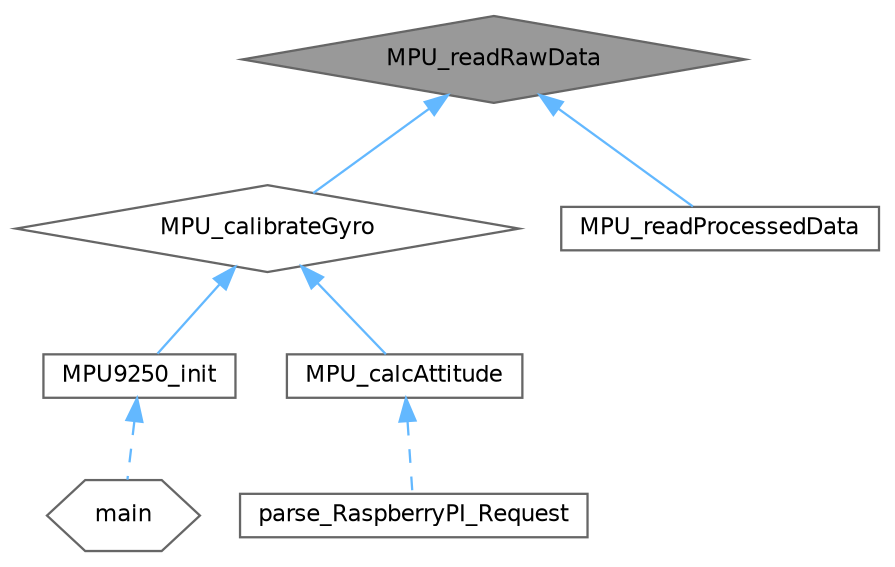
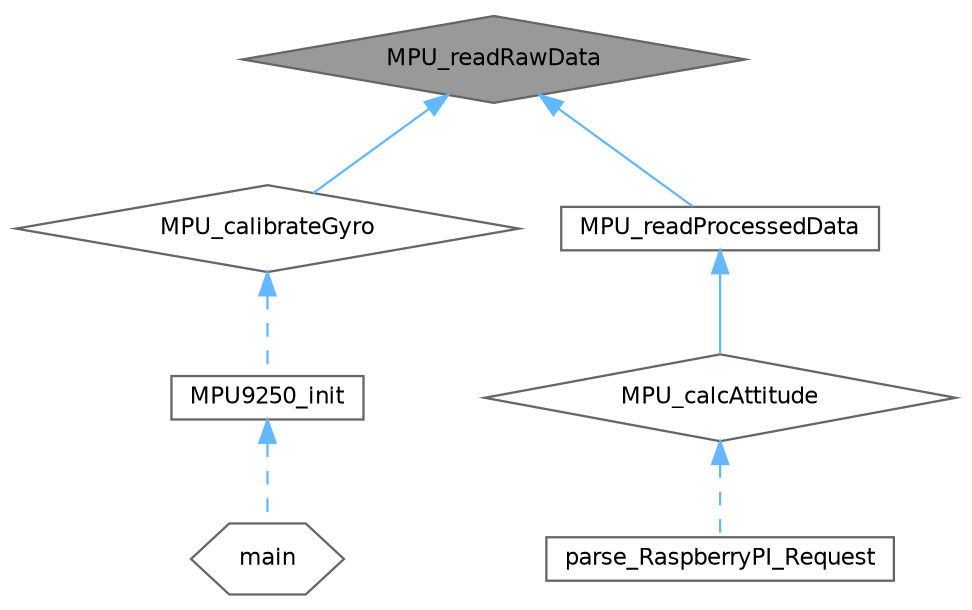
  digraph {
    rankdir=TB
    node [color=grey40 fillcolor=white fontname=Helvetica fontsize=10 shape=diamond style=filled]
    edge [color=steelblue1 dir=back fontname=Helvetica fontsize=10 labelfontname=Helvetica labelfontsize=10 style=solid]
    n1 [color=gray40 fillcolor=grey60 fontcolor=black height=0.2 label=MPU_readRawData width=0.4]
    n2 [height=0.2 label=MPU_calibrateGyro width=0.4]
    n3 [height=0.2 label=MPU_readProcessedData shape=box width=0.4]
    n4 [height=0.2 label=MPU9250_init shape=box width=0.4]
-   n5 [height=0.2 label=MPU_calcAttitude shape=box width=0.4]
+   n5 [height=0.2 label=MPU_calcAttitude width=0.4]
    n6 [height=0.2 label=main shape=hexagon width=0.4]
    n7 [height=0.2 label=parse_RaspberryPI_Request shape=box width=0.4]
    n1 -> n2
    n1 -> n3
-   n2 -> n4
-   n2 -> n5
+   n2 -> n4 [style=dashed]
+   n3 -> n5
    n4 -> n6 [style=dashed]
    n5 -> n7 [style=dashed]
  }
